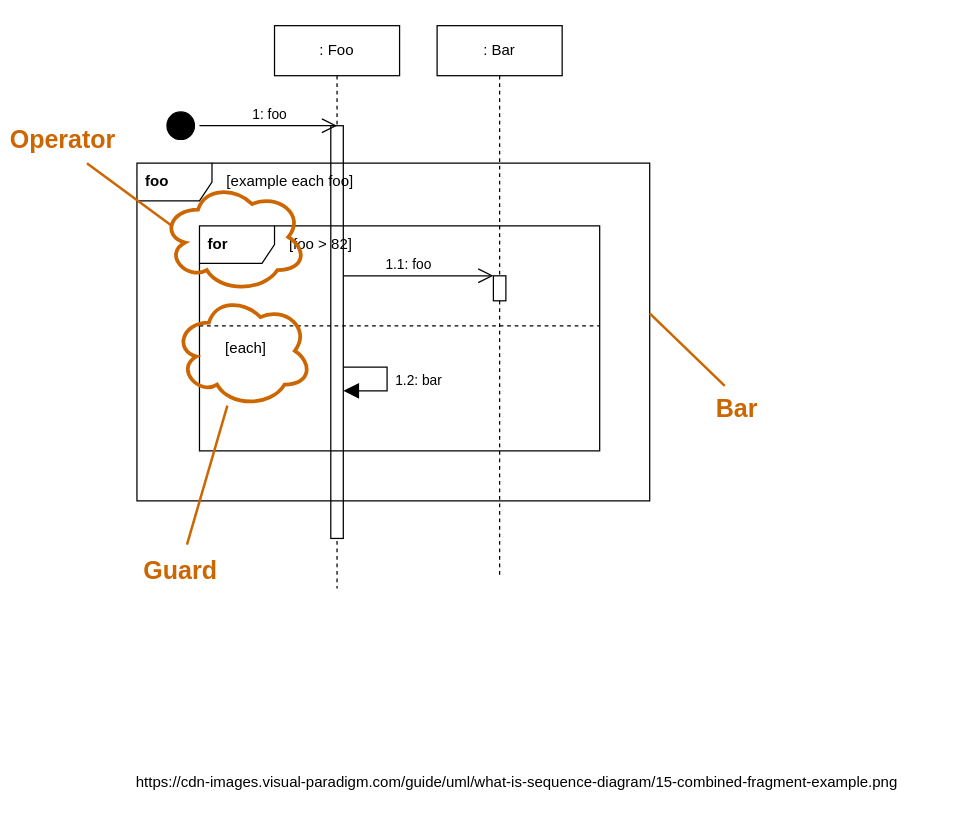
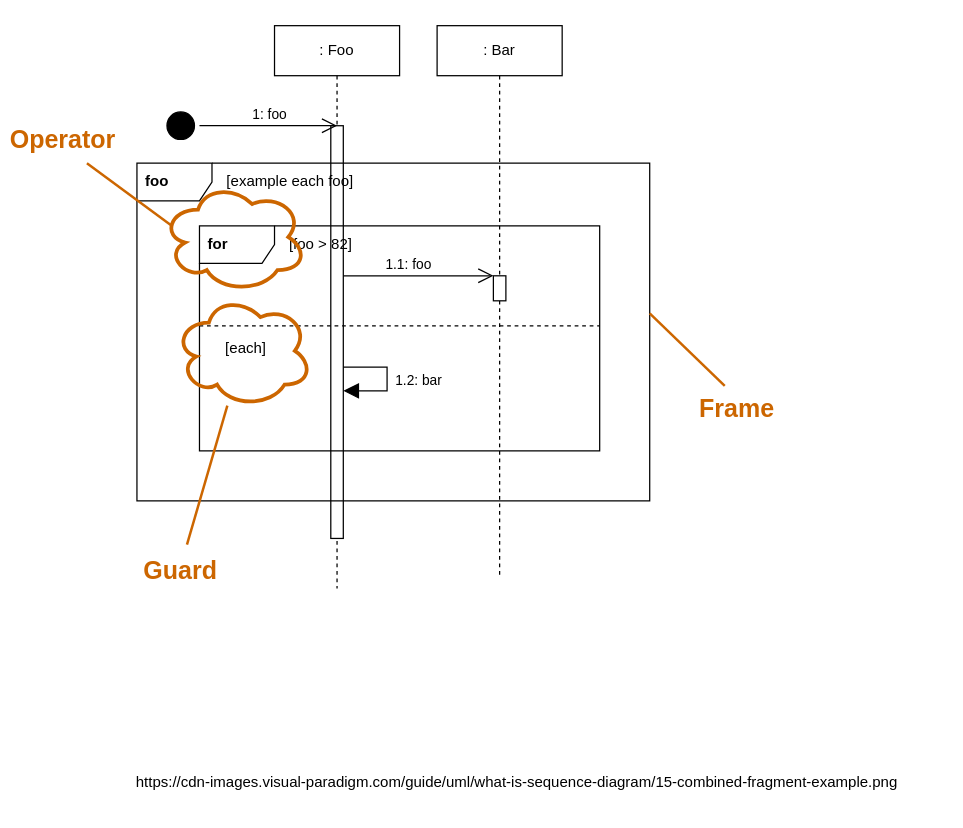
  <mxCell id="0" />
  <mxCell id="1" parent="0" />
  <mxCell id="2" value=": Foo" style="shape=umlLifeline;perimeter=lifelinePerimeter;whiteSpace=wrap;html=1;container=0;dropTarget=0;collapsible=0;recursiveResize=0;outlineConnect=0;portConstraint=eastwest;newEdgeStyle={&quot;edgeStyle&quot;:&quot;elbowEdgeStyle&quot;,&quot;elbow&quot;:&quot;vertical&quot;,&quot;curved&quot;:0,&quot;rounded&quot;:0};allowArrows=0;connectable=0;" vertex="1" parent="1"><mxGeometry x="219" y="20" width="100" height="450" as="geometry" /></mxCell>
  <mxCell id="3" value="" style="rounded=0;whiteSpace=wrap;html=1;connectable=0;" vertex="1" parent="1"><mxGeometry x="264" y="100" width="10" height="330" as="geometry" /></mxCell>
  <mxCell id="4" value="" style="ellipse;html=1;shape=startState;fillColor=#000000;strokeColor=#000000;strokeWidth=1;" vertex="1" parent="1"><mxGeometry x="129" y="85" width="30" height="30" as="geometry" /></mxCell>
  <mxCell id="5" value="" style="endArrow=open;html=1;rounded=0;endFill=0;endSize=10;startSize=10;" edge="1" parent="1" source="4"><mxGeometry width="50" height="50" relative="1" as="geometry"><mxPoint x="119" y="190" as="sourcePoint" /><mxPoint x="269" y="100" as="targetPoint" /></mxGeometry></mxCell>
  <mxCell id="6" value="1: foo" style="edgeLabel;html=1;align=center;verticalAlign=middle;resizable=0;points=[];" vertex="1" connectable="0" parent="5"><mxGeometry x="0.095" y="2" relative="1" as="geometry"><mxPoint x="-5" y="-8" as="offset" /></mxGeometry></mxCell>
  <mxCell id="7" value="&lt;b&gt;foo&lt;/b&gt;" style="shape=umlFrame;whiteSpace=wrap;html=1;width=60;height=30;boundedLbl=1;verticalAlign=middle;align=left;spacingLeft=5;strokeWidth=1;container=1;recursiveResize=0;collapsible=0;swimlaneFillColor=none;connectable=0;" vertex="1" parent="1"><mxGeometry x="109" y="130" width="410" height="270" as="geometry" /></mxCell>
  <mxCell id="8" value="[example each foo]" style="text;html=1;strokeColor=none;fillColor=none;align=left;verticalAlign=middle;whiteSpace=wrap;rounded=0;" vertex="1" parent="7"><mxGeometry x="70" width="220" height="30" as="geometry" /></mxCell>
  <mxCell id="9" value="&lt;b&gt;for&lt;/b&gt;" style="shape=umlFrame;whiteSpace=wrap;html=1;width=60;height=30;boundedLbl=1;verticalAlign=middle;align=left;spacingLeft=5;strokeWidth=1;container=1;recursiveResize=0;collapsible=0;swimlaneFillColor=none;connectable=0;" vertex="1" parent="7"><mxGeometry x="50" y="50" width="320" height="180" as="geometry" /></mxCell>
  <mxCell id="10" value="[foo &amp;gt; 82]" style="text;html=1;strokeColor=none;fillColor=none;align=left;verticalAlign=middle;whiteSpace=wrap;rounded=0;" vertex="1" parent="9"><mxGeometry x="70" width="220" height="30" as="geometry" /></mxCell>
  <mxCell id="11" value="[each]" style="text;html=1;strokeColor=none;fillColor=none;align=left;verticalAlign=middle;whiteSpace=wrap;rounded=0;" vertex="1" parent="9"><mxGeometry x="19" y="83" width="220" height="30" as="geometry" /></mxCell>
  <mxCell id="12" value="" style="endArrow=none;dashed=1;html=1;rounded=0;" edge="1" parent="9"><mxGeometry width="50" height="50" relative="1" as="geometry"><mxPoint y="80" as="sourcePoint" /><mxPoint x="320" y="80" as="targetPoint" /></mxGeometry></mxCell>
  <mxCell id="13" value="" style="endArrow=open;html=1;rounded=0;endFill=0;endSize=10;startSize=10;exitX=0.75;exitY=0;exitDx=0;exitDy=0;" edge="1" parent="9"><mxGeometry width="50" height="50" relative="1" as="geometry"><mxPoint x="115" y="40" as="sourcePoint" /><mxPoint x="235" y="40" as="targetPoint" /></mxGeometry></mxCell>
  <mxCell id="14" value="1.1: foo" style="edgeLabel;html=1;align=center;verticalAlign=middle;resizable=0;points=[];" vertex="1" connectable="0" parent="13"><mxGeometry x="0.095" y="2" relative="1" as="geometry"><mxPoint x="-15" y="-8" as="offset" /></mxGeometry></mxCell>
  <mxCell id="15" value="" style="endArrow=block;html=1;rounded=0;endFill=1;endSize=10;startSize=10;exitX=0.956;exitY=0.331;exitDx=0;exitDy=0;exitPerimeter=0;entryX=1.027;entryY=0.399;entryDx=0;entryDy=0;entryPerimeter=0;" edge="1" parent="9"><mxGeometry width="50" height="50" relative="1" as="geometry"><mxPoint x="115" y="113" as="sourcePoint" /><mxPoint x="115" y="132" as="targetPoint" /><Array as="points"><mxPoint x="150" y="113" /><mxPoint x="150" y="132" /></Array></mxGeometry></mxCell>
  <mxCell id="16" value="1.2: bar" style="edgeLabel;html=1;align=left;verticalAlign=middle;resizable=0;points=[];" vertex="1" connectable="0" parent="15"><mxGeometry x="0.095" y="2" relative="1" as="geometry"><mxPoint x="3" y="-4" as="offset" /></mxGeometry></mxCell>
  <mxCell id="17" value="" style="ellipse;shape=cloud;whiteSpace=wrap;html=1;fontSize=12;fillColor=none;strokeWidth=3;strokeColor=#CC6600;" vertex="1" parent="9"><mxGeometry x="-30" y="-35" width="115.5" height="88" as="geometry" /></mxCell>
  <mxCell id="18" value="" style="ellipse;shape=cloud;whiteSpace=wrap;html=1;fontSize=12;fillColor=none;strokeWidth=3;strokeColor=#CC6600;" vertex="1" parent="7"><mxGeometry x="30" y="105" width="110" height="90" as="geometry" /></mxCell>
  <mxCell id="19" value=": Bar" style="shape=umlLifeline;perimeter=lifelinePerimeter;whiteSpace=wrap;html=1;container=0;dropTarget=0;collapsible=0;recursiveResize=0;outlineConnect=0;portConstraint=eastwest;newEdgeStyle={&quot;edgeStyle&quot;:&quot;elbowEdgeStyle&quot;,&quot;elbow&quot;:&quot;vertical&quot;,&quot;curved&quot;:0,&quot;rounded&quot;:0};allowArrows=0;connectable=0;" vertex="1" parent="1"><mxGeometry x="349" y="20" width="100" height="440" as="geometry" /></mxCell>
  <mxCell id="20" value="" style="rounded=0;whiteSpace=wrap;html=1;connectable=0;" vertex="1" parent="1"><mxGeometry x="394" y="220" width="10" height="20" as="geometry" /></mxCell>
  <mxCell id="21" value="https://cdn-images.visual-paradigm.com/guide/uml/what-is-sequence-diagram/15-combined-fragment-example.png" style="text;html=1;strokeColor=none;fillColor=none;align=center;verticalAlign=middle;whiteSpace=wrap;rounded=0;" vertex="1" parent="1"><mxGeometry x="78" y="610" width="670" height="30" as="geometry" /></mxCell>
  <mxCell id="22" value="Guard" style="text;html=1;strokeColor=none;fillColor=none;align=center;verticalAlign=middle;whiteSpace=wrap;rounded=0;fontSize=20;fontStyle=1;fontColor=#CC6600;" vertex="1" parent="1"><mxGeometry x="114" y="440" width="60" height="30" as="geometry" /></mxCell>
  <mxCell id="23" value="" style="endArrow=none;html=1;rounded=0;strokeWidth=2;strokeColor=#CC6600;" edge="1" parent="1" target="18"><mxGeometry width="50" height="50" relative="1" as="geometry"><mxPoint x="149" y="435" as="sourcePoint" /><mxPoint x="279" y="520" as="targetPoint" /></mxGeometry></mxCell>
- <mxCell id="24" value="Bar" style="text;html=1;strokeColor=none;fillColor=none;align=center;verticalAlign=middle;whiteSpace=wrap;rounded=0;fontSize=20;fontStyle=1;fontColor=#CC6600;" vertex="1" parent="1"><mxGeometry x="559" y="310.001" width="60" height="30" as="geometry" /></mxCell>
+ <mxCell id="24" value="Frame" style="text;html=1;strokeColor=none;fillColor=none;align=center;verticalAlign=middle;whiteSpace=wrap;rounded=0;fontSize=20;fontStyle=1;fontColor=#CC6600;" vertex="1" parent="1"><mxGeometry x="559" y="310.001" width="60" height="30" as="geometry" /></mxCell>
  <mxCell id="25" value="" style="endArrow=none;html=1;rounded=0;strokeWidth=2;strokeColor=#CC6600;" edge="1" parent="1"><mxGeometry width="50" height="50" relative="1" as="geometry"><mxPoint x="579" y="308" as="sourcePoint" /><mxPoint x="519" y="250" as="targetPoint" /></mxGeometry></mxCell>
  <mxCell id="26" value="Operator" style="text;html=1;strokeColor=none;fillColor=none;align=center;verticalAlign=middle;whiteSpace=wrap;rounded=0;fontSize=20;fontStyle=1;fontColor=#CC6600;" vertex="1" parent="1"><mxGeometry x="20" y="95.001" width="60" height="30" as="geometry" /></mxCell>
  <mxCell id="27" value="" style="endArrow=none;html=1;rounded=0;strokeWidth=2;strokeColor=#CC6600;entryX=0.07;entryY=0.4;entryDx=0;entryDy=0;entryPerimeter=0;" edge="1" parent="1" target="17"><mxGeometry width="50" height="50" relative="1" as="geometry"><mxPoint x="69" y="130" as="sourcePoint" /><mxPoint x="96" y="-24.819" as="targetPoint" /></mxGeometry></mxCell>
